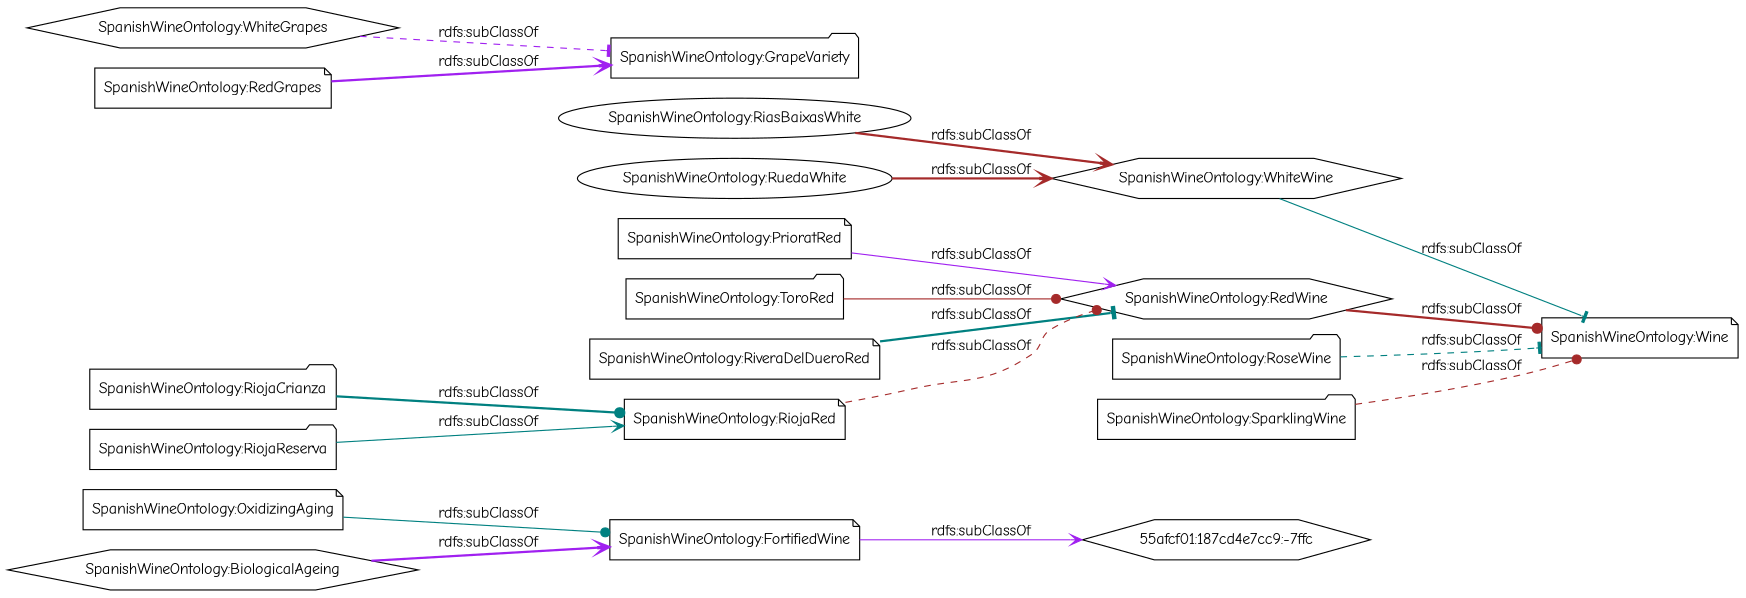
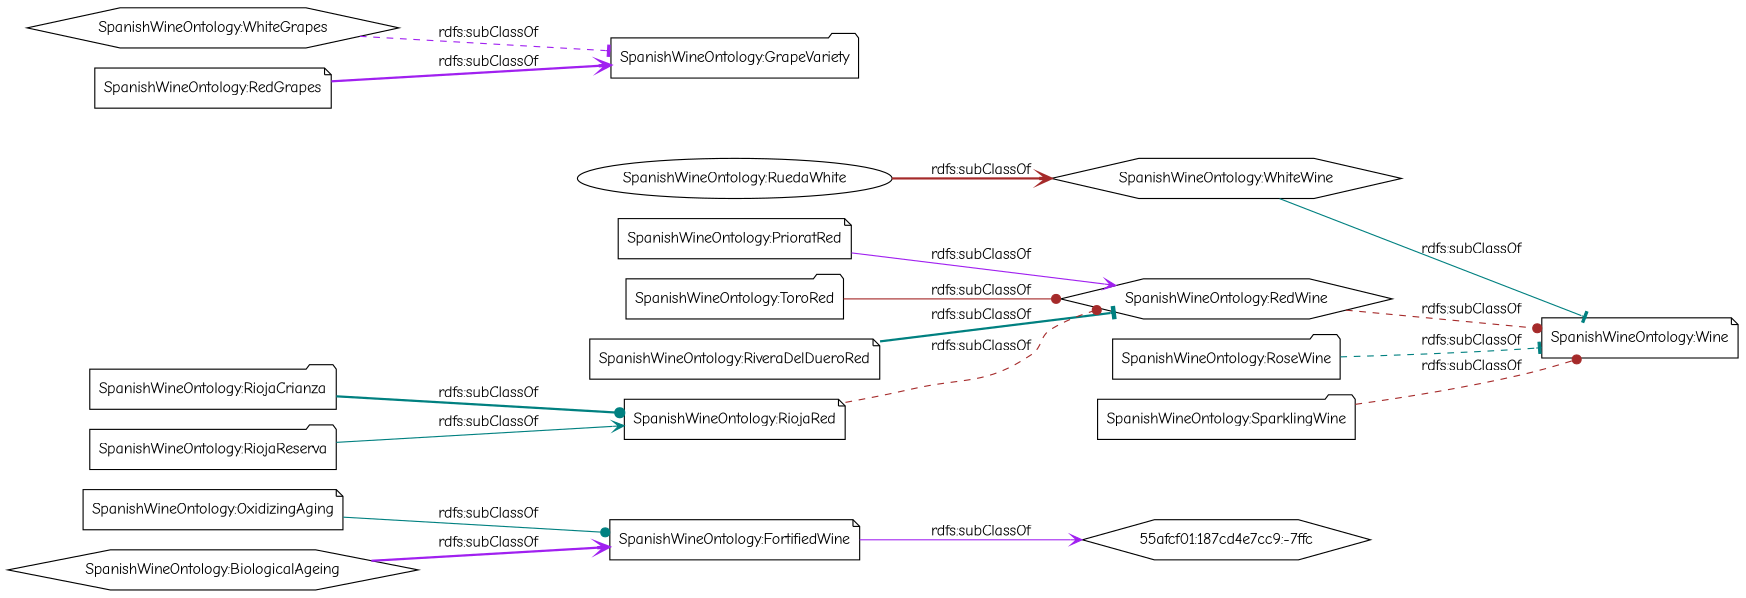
  digraph {
    fontname="Comic Neue"
    rankdir=LR
    node [color=black fontname="Comic Neue" shape=note]
    edge [arrowhead=vee color=teal fontname="Comic Neue" style=bold]
    "SpanishWineOntology:OxidizingAging"
    "SpanishWineOntology:FortifiedWine"
    "55afcf01:187cd4e7cc9:-7ffc" [shape=hexagon]
-   "SpanishWineOntology:RiasBaixasWhite" [shape=ellipse]
    "SpanishWineOntology:WhiteWine" [shape=hexagon]
    "SpanishWineOntology:Wine"
    "SpanishWineOntology:ToroRed" [shape=folder]
    "SpanishWineOntology:RedWine" [shape=hexagon]
    "SpanishWineOntology:RoseWine" [shape=folder]
    "SpanishWineOntology:RiveraDelDueroRed"
    "SpanishWineOntology:RiojaRed"
    "SpanishWineOntology:RuedaWhite" [shape=ellipse]
    "SpanishWineOntology:WhiteGrapes" [shape=hexagon]
    "SpanishWineOntology:GrapeVariety" [shape=folder]
    "SpanishWineOntology:PrioratRed"
    "SpanishWineOntology:SparklingWine" [shape=folder]
    "SpanishWineOntology:RiojaCrianza" [shape=folder]
    "SpanishWineOntology:RiojaReserva" [shape=folder]
    "SpanishWineOntology:BiologicalAgeing" [shape=hexagon]
    "SpanishWineOntology:RedGrapes"
    "SpanishWineOntology:OxidizingAging" -> "SpanishWineOntology:FortifiedWine" [arrowhead=dot label="rdfs:subClassOf" style=solid]
    "SpanishWineOntology:FortifiedWine" -> "55afcf01:187cd4e7cc9:-7ffc" [color=purple label="rdfs:subClassOf" style=solid]
-   "SpanishWineOntology:RiasBaixasWhite" -> "SpanishWineOntology:WhiteWine" [color=brown label="rdfs:subClassOf"]
    "SpanishWineOntology:WhiteWine" -> "SpanishWineOntology:Wine" [arrowhead=tee label="rdfs:subClassOf" style=solid]
    "SpanishWineOntology:ToroRed" -> "SpanishWineOntology:RedWine" [arrowhead=dot color=brown label="rdfs:subClassOf" style=solid]
-   "SpanishWineOntology:RedWine" -> "SpanishWineOntology:Wine" [arrowhead=dot color=brown label="rdfs:subClassOf"]
+   "SpanishWineOntology:RedWine" -> "SpanishWineOntology:Wine" [arrowhead=dot color=brown label="rdfs:subClassOf" style=dashed]
    "SpanishWineOntology:RoseWine" -> "SpanishWineOntology:Wine" [arrowhead=tee label="rdfs:subClassOf" style=dashed]
    "SpanishWineOntology:RiveraDelDueroRed" -> "SpanishWineOntology:RedWine" [arrowhead=tee label="rdfs:subClassOf"]
    "SpanishWineOntology:RiojaRed" -> "SpanishWineOntology:RedWine" [arrowhead=dot color=brown label="rdfs:subClassOf" style=dashed]
    "SpanishWineOntology:RuedaWhite" -> "SpanishWineOntology:WhiteWine" [color=brown label="rdfs:subClassOf"]
    "SpanishWineOntology:WhiteGrapes" -> "SpanishWineOntology:GrapeVariety" [arrowhead=tee color=purple label="rdfs:subClassOf" style=dashed]
    "SpanishWineOntology:PrioratRed" -> "SpanishWineOntology:RedWine" [color=purple label="rdfs:subClassOf" style=solid]
    "SpanishWineOntology:SparklingWine" -> "SpanishWineOntology:Wine" [arrowhead=dot color=brown label="rdfs:subClassOf" style=dashed]
    "SpanishWineOntology:RiojaCrianza" -> "SpanishWineOntology:RiojaRed" [arrowhead=dot label="rdfs:subClassOf"]
    "SpanishWineOntology:RiojaReserva" -> "SpanishWineOntology:RiojaRed" [label="rdfs:subClassOf" style=solid]
    "SpanishWineOntology:BiologicalAgeing" -> "SpanishWineOntology:FortifiedWine" [color=purple label="rdfs:subClassOf"]
    "SpanishWineOntology:RedGrapes" -> "SpanishWineOntology:GrapeVariety" [color=purple label="rdfs:subClassOf"]
  }
